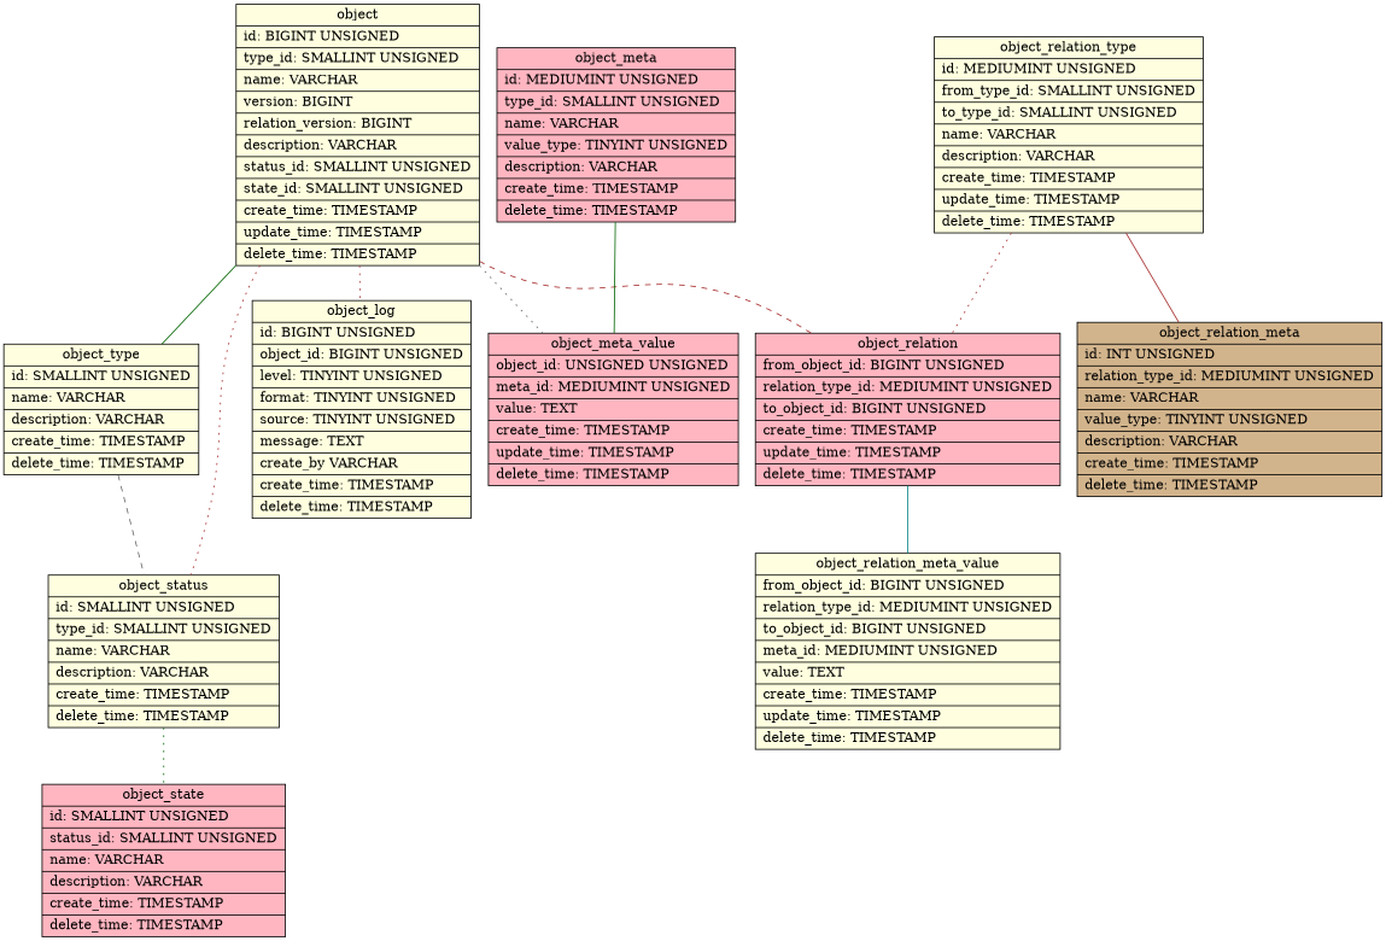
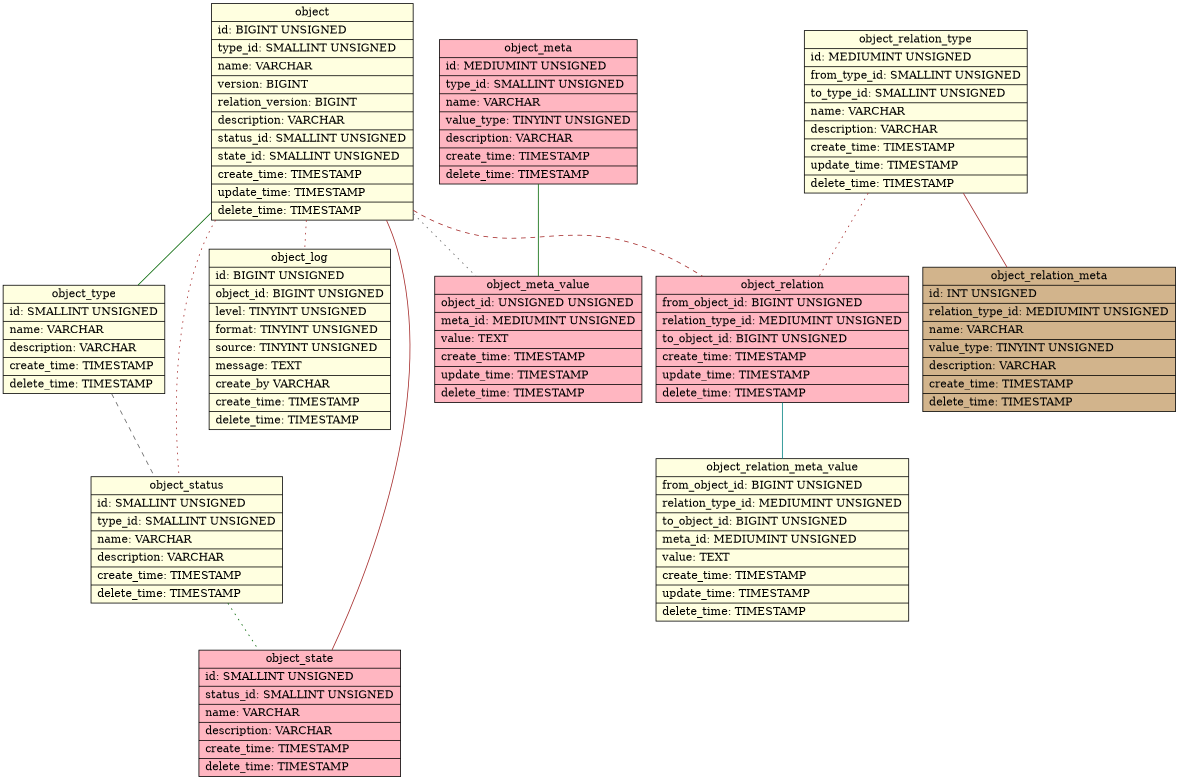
  graph {
    clusterrank=global
    fontname="DejaVu Serif"
    node [fillcolor=lightyellow fontname="DejaVu Serif" shape=record style=filled]
    edge [color=brown fontname="DejaVu Serif" style=dotted]
    object_type [label="{\N|id: SMALLINT UNSIGNED\l|name: VARCHAR\l|description: VARCHAR\l|create_time: TIMESTAMP\l|delete_time: TIMESTAMP\l}"]
    object_status [label="{\N|id: SMALLINT UNSIGNED\l|type_id: SMALLINT UNSIGNED\l|name: VARCHAR\l|description: VARCHAR\l|create_time: TIMESTAMP\l|delete_time: TIMESTAMP\l}"]
    object_state [fillcolor=lightpink label="{\N|id: SMALLINT UNSIGNED\l|status_id: SMALLINT UNSIGNED\l|name: VARCHAR\l|description: VARCHAR\l|create_time: TIMESTAMP\l|delete_time: TIMESTAMP\l}"]
    object [label="{\N|id: BIGINT UNSIGNED\l|type_id: SMALLINT UNSIGNED\l|name: VARCHAR\l|version: BIGINT\l|relation_version: BIGINT\l|description: VARCHAR\l|status_id: SMALLINT UNSIGNED\l|state_id: SMALLINT UNSIGNED\l|create_time: TIMESTAMP\l|update_time: TIMESTAMP\l|delete_time: TIMESTAMP\l}"]
    object_meta [fillcolor=lightpink label="{\N|id: MEDIUMINT UNSIGNED\l|type_id: SMALLINT UNSIGNED\l|name: VARCHAR\l|value_type: TINYINT UNSIGNED\l|description: VARCHAR\l|create_time: TIMESTAMP\l|delete_time: TIMESTAMP\l}"]
    object_meta_value [fillcolor=lightpink label="{\N|object_id: UNSIGNED UNSIGNED\l|meta_id: MEDIUMINT UNSIGNED\l|value: TEXT\l|create_time: TIMESTAMP\l|update_time: TIMESTAMP\l|delete_time: TIMESTAMP\l}"]
    object_log [label="{\N|id: BIGINT UNSIGNED\l|object_id: BIGINT UNSIGNED\l|level: TINYINT UNSIGNED\l|format: TINYINT UNSIGNED\l|source: TINYINT UNSIGNED\l|message: TEXT\l|create_by VARCHAR\l|create_time: TIMESTAMP\l|delete_time: TIMESTAMP\l}"]
    object_relation_type [label="{\N|id: MEDIUMINT UNSIGNED\l|from_type_id: SMALLINT UNSIGNED\l|to_type_id: SMALLINT UNSIGNED\l|name: VARCHAR\l|description: VARCHAR\l|create_time: TIMESTAMP\l|update_time: TIMESTAMP\l|delete_time: TIMESTAMP\l}"]
    object_relation [fillcolor=lightpink label="{\N|from_object_id: BIGINT UNSIGNED\l|relation_type_id: MEDIUMINT UNSIGNED\l|to_object_id: BIGINT UNSIGNED\l|create_time: TIMESTAMP\l|update_time: TIMESTAMP\l|delete_time: TIMESTAMP\l}"]
    object_relation_meta [fillcolor=tan label="{\N|id: INT UNSIGNED\l|relation_type_id: MEDIUMINT UNSIGNED\l|name: VARCHAR\l|value_type: TINYINT UNSIGNED\l|description: VARCHAR\l|create_time: TIMESTAMP\l|delete_time: TIMESTAMP\l}"]
    object_relation_meta_value [label="{\N|from_object_id: BIGINT UNSIGNED\l|relation_type_id: MEDIUMINT UNSIGNED\l|to_object_id: BIGINT UNSIGNED\l|meta_id: MEDIUMINT UNSIGNED\l|value: TEXT\l|create_time: TIMESTAMP\l|update_time: TIMESTAMP\l|delete_time: TIMESTAMP\l}"]
    subgraph sub_1 {
      clusterrank=local
      object_type
      object_status
      object_state
    }
    subgraph sub_2 {
      clusterrank=local
      object
      object_meta
      object_meta_value
      object_log
    }
    subgraph sub_3 {
      clusterrank=local
      object_relation_type
      object_relation
      object_relation_meta
      object_relation_meta_value
    }
    object_type -- object_status [color=gray40 style=dashed]
    object_status -- object_state [color=darkgreen]
    object -- object_type [color=darkgreen style=solid]
    object -- object_status
+   object -- object_state [style=solid]
    object -- object_meta_value [color=gray40]
    object -- object_log
    object -- object_relation [style=dashed]
    object_meta -- object_meta_value [color=darkgreen style=solid]
    object_relation_type -- object_relation
    object_relation_type -- object_relation_meta [style=solid]
    object_relation -- object_relation_meta_value [color=teal style=solid]
  }
